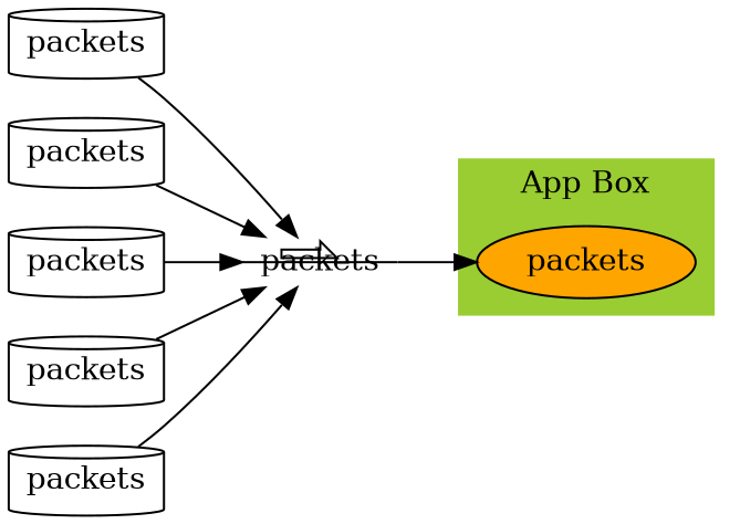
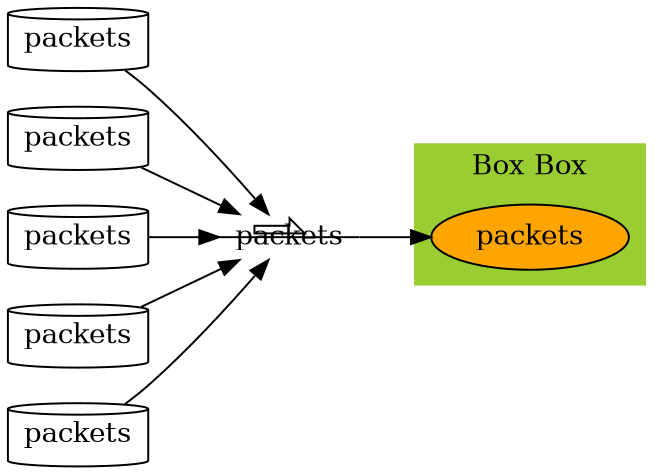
  digraph {
    rankdir=LR
    node [fillcolor=white shape=cylinder style=filled]
    n1 [fillcolor=orange height=0.2 label=packets shape=ellipse width=0.2]
    n2 [height=0.2 label=packets shape=primersite width=0.2]
    n3 [height=0.2 label=packets width=0.2]
    n4 [height=0.2 label=packets width=0.2]
    n5 [height=0.2 label=packets width=0.2]
    n6 [height=0.2 label=packets width=0.2]
    n7 [height=0.2 label=packets width=0.2]
    subgraph cluster_1 {
      color=yellowgreen
-     label="App Box"
+     label="Box Box"
      style=filled
      n1
    }
    n2 -> n1
    n3 -> n2
    n4 -> n2
    n5 -> n2
    n6 -> n2
    n7 -> n2
  }
